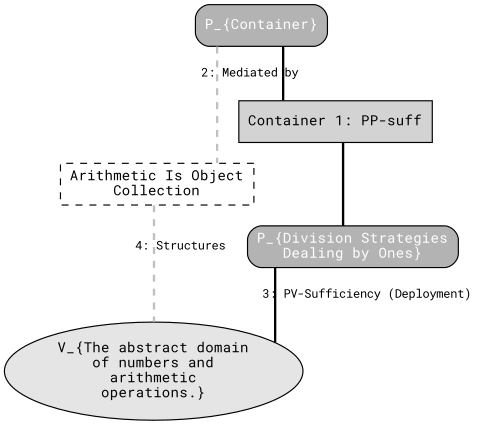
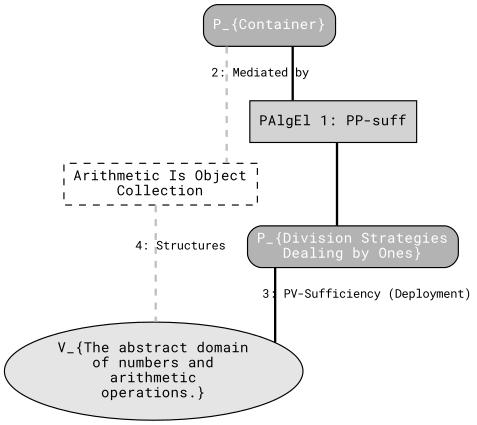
  digraph {
    rankdir=TB
    splines=ortho
    fontname="Roboto Mono"
    node [fillcolor=gray70 fontname="Roboto Mono" fontsize=12 shape=box style="filled,rounded"]
    edge [arrowhead=stealth color=black fontname="Roboto Mono" fontsize=10 penwidth=2.0 style=solid]
    n1 [fontcolor=white label="P_{Container}"]
    n2 [label="Arithmetic Is Object\nCollection" style=dashed fillcolor=""]
-   n3 [fillcolor=lightgray fontcolor=black label="Container 1: PP-suff" style=filled]
+   n3 [fillcolor=lightgray fontcolor=black label="PAlgEl 1: PP-suff" style=filled]
    n4 [fontcolor=white label="P_{Division Strategies\nDealing by Ones}"]
    n5 [fillcolor=gray90 label="V_{The abstract domain\nof numbers and\narithmetic\noperations.}" shape=ellipse style=filled]
    n1 -> n2 [color=gray label="2: Mediated by" style=dashed]
    n1 -> n3 [arrowhead=none]
    n2 -> n5 [color=gray label="4: Structures" style=dashed]
    n3 -> n4
    n4 -> n5 [label="3: PV-Sufficiency (Deployment)"]
  }
